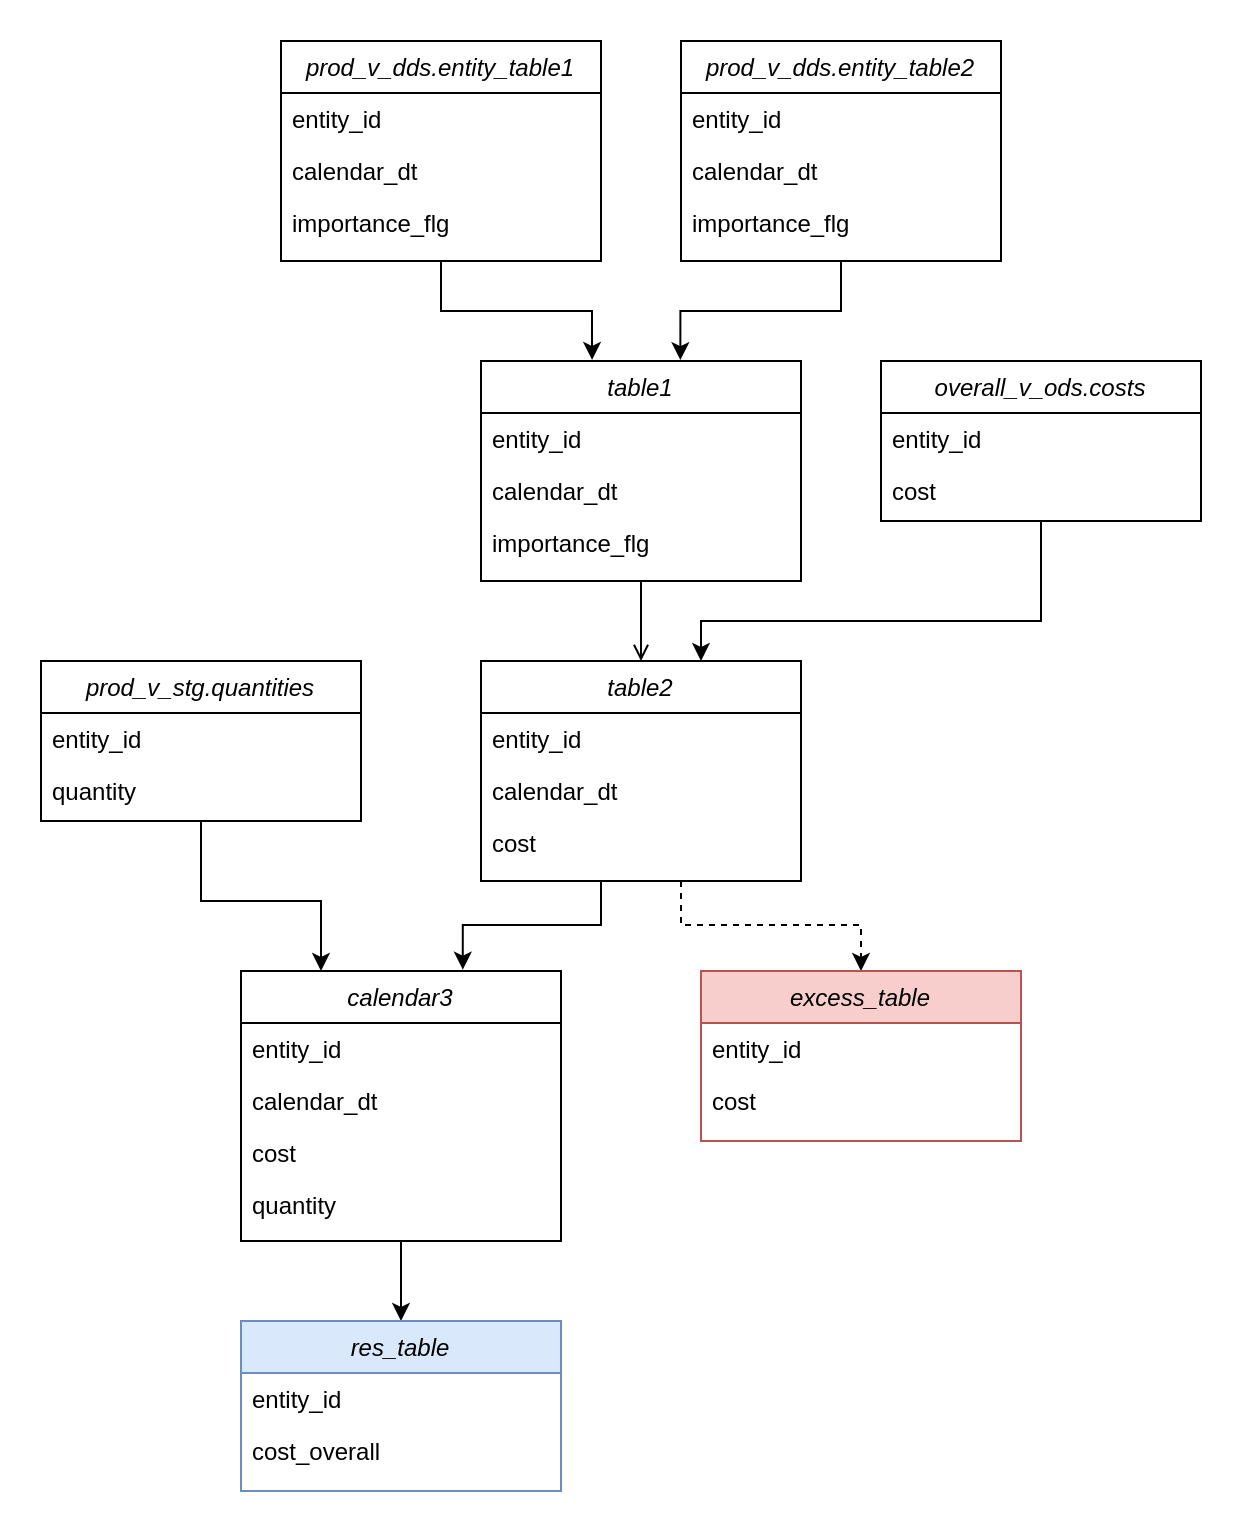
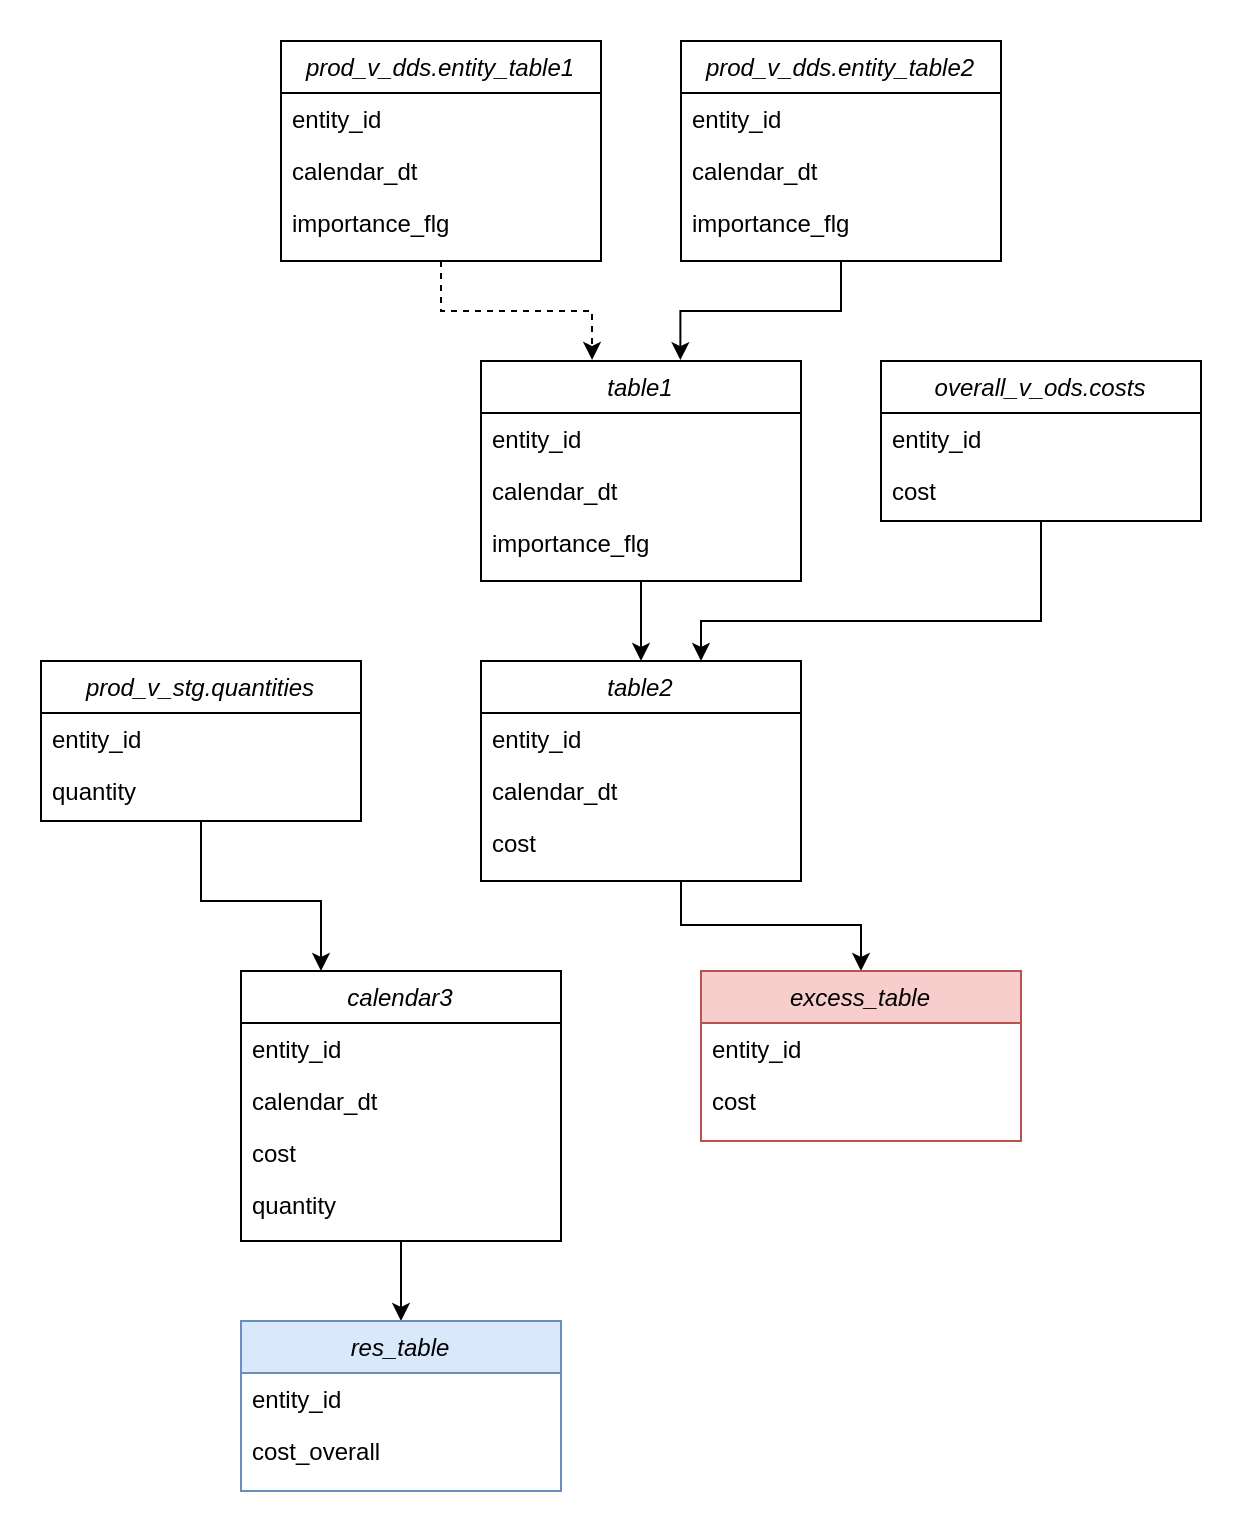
  <mxCell id="0" />
  <mxCell id="1" parent="0" />
  <mxCell id="2" value="prod_v_dds.entity_table1" style="swimlane;fontStyle=2;align=center;verticalAlign=top;childLayout=stackLayout;horizontal=1;startSize=26;horizontalStack=0;resizeParent=1;resizeLast=0;collapsible=1;marginBottom=0;rounded=0;shadow=0;strokeWidth=1;" vertex="1" parent="1"><mxGeometry x="140" y="20" width="160" height="110" as="geometry"><mxRectangle x="220" y="120" width="160" height="26" as="alternateBounds" /></mxGeometry></mxCell>
  <mxCell id="3" value="entity_id" style="text;align=left;verticalAlign=top;spacingLeft=4;spacingRight=4;overflow=hidden;rotatable=0;points=[[0,0.5],[1,0.5]];portConstraint=eastwest;" vertex="1" parent="2"><mxGeometry y="26" width="160" height="26" as="geometry" /></mxCell>
  <mxCell id="4" value="calendar_dt" style="text;align=left;verticalAlign=top;spacingLeft=4;spacingRight=4;overflow=hidden;rotatable=0;points=[[0,0.5],[1,0.5]];portConstraint=eastwest;rounded=0;shadow=0;html=0;" vertex="1" parent="2"><mxGeometry y="52" width="160" height="26" as="geometry" /></mxCell>
  <mxCell id="5" value="importance_flg" style="text;align=left;verticalAlign=top;spacingLeft=4;spacingRight=4;overflow=hidden;rotatable=0;points=[[0,0.5],[1,0.5]];portConstraint=eastwest;rounded=0;shadow=0;html=0;" vertex="1" parent="2"><mxGeometry y="78" width="160" height="26" as="geometry" /></mxCell>
  <mxCell id="6" style="edgeStyle=orthogonalEdgeStyle;rounded=0;orthogonalLoop=1;jettySize=auto;html=1;entryX=0.623;entryY=-0.004;entryDx=0;entryDy=0;entryPerimeter=0;" edge="1" parent="1" source="7" target="12"><mxGeometry relative="1" as="geometry"><Array as="points"><mxPoint x="420" y="155" /><mxPoint x="340" y="155" /><mxPoint x="340" y="180" /></Array></mxGeometry></mxCell>
  <mxCell id="7" value="prod_v_dds.entity_table2" style="swimlane;fontStyle=2;align=center;verticalAlign=top;childLayout=stackLayout;horizontal=1;startSize=26;horizontalStack=0;resizeParent=1;resizeLast=0;collapsible=1;marginBottom=0;rounded=0;shadow=0;strokeWidth=1;" vertex="1" parent="1"><mxGeometry x="340" y="20" width="160" height="110" as="geometry"><mxRectangle x="220" y="120" width="160" height="26" as="alternateBounds" /></mxGeometry></mxCell>
  <mxCell id="8" value="entity_id" style="text;align=left;verticalAlign=top;spacingLeft=4;spacingRight=4;overflow=hidden;rotatable=0;points=[[0,0.5],[1,0.5]];portConstraint=eastwest;" vertex="1" parent="7"><mxGeometry y="26" width="160" height="26" as="geometry" /></mxCell>
  <mxCell id="9" value="calendar_dt" style="text;align=left;verticalAlign=top;spacingLeft=4;spacingRight=4;overflow=hidden;rotatable=0;points=[[0,0.5],[1,0.5]];portConstraint=eastwest;rounded=0;shadow=0;html=0;" vertex="1" parent="7"><mxGeometry y="52" width="160" height="26" as="geometry" /></mxCell>
  <mxCell id="10" value="importance_flg" style="text;align=left;verticalAlign=top;spacingLeft=4;spacingRight=4;overflow=hidden;rotatable=0;points=[[0,0.5],[1,0.5]];portConstraint=eastwest;rounded=0;shadow=0;html=0;" vertex="1" parent="7"><mxGeometry y="78" width="160" height="26" as="geometry" /></mxCell>
- <mxCell id="11" style="edgeStyle=orthogonalEdgeStyle;rounded=0;orthogonalLoop=1;jettySize=auto;html=1;entryX=0.5;entryY=0;entryDx=0;entryDy=0;endArrow=open;" edge="1" parent="1" source="12" target="18"><mxGeometry relative="1" as="geometry" /></mxCell>
+ <mxCell id="11" style="edgeStyle=orthogonalEdgeStyle;rounded=0;orthogonalLoop=1;jettySize=auto;html=1;entryX=0.5;entryY=0;entryDx=0;entryDy=0;" edge="1" parent="1" source="12" target="18"><mxGeometry relative="1" as="geometry" /></mxCell>
  <mxCell id="12" value="table1" style="swimlane;fontStyle=2;align=center;verticalAlign=top;childLayout=stackLayout;horizontal=1;startSize=26;horizontalStack=0;resizeParent=1;resizeLast=0;collapsible=1;marginBottom=0;rounded=0;shadow=0;strokeWidth=1;" vertex="1" parent="1"><mxGeometry x="240" y="180" width="160" height="110" as="geometry"><mxRectangle x="220" y="120" width="160" height="26" as="alternateBounds" /></mxGeometry></mxCell>
  <mxCell id="13" value="entity_id" style="text;align=left;verticalAlign=top;spacingLeft=4;spacingRight=4;overflow=hidden;rotatable=0;points=[[0,0.5],[1,0.5]];portConstraint=eastwest;" vertex="1" parent="12"><mxGeometry y="26" width="160" height="26" as="geometry" /></mxCell>
  <mxCell id="14" value="calendar_dt" style="text;align=left;verticalAlign=top;spacingLeft=4;spacingRight=4;overflow=hidden;rotatable=0;points=[[0,0.5],[1,0.5]];portConstraint=eastwest;rounded=0;shadow=0;html=0;" vertex="1" parent="12"><mxGeometry y="52" width="160" height="26" as="geometry" /></mxCell>
  <mxCell id="15" value="importance_flg" style="text;align=left;verticalAlign=top;spacingLeft=4;spacingRight=4;overflow=hidden;rotatable=0;points=[[0,0.5],[1,0.5]];portConstraint=eastwest;rounded=0;shadow=0;html=0;" vertex="1" parent="12"><mxGeometry y="78" width="160" height="26" as="geometry" /></mxCell>
- <mxCell id="16" style="edgeStyle=orthogonalEdgeStyle;rounded=0;orthogonalLoop=1;jettySize=auto;html=1;entryX=0.693;entryY=-0.005;entryDx=0;entryDy=0;entryPerimeter=0;" edge="1" parent="1" source="18" target="27"><mxGeometry relative="1" as="geometry"><Array as="points"><mxPoint x="300" y="462" /><mxPoint x="230" y="462" /><mxPoint x="230" y="484" /></Array></mxGeometry></mxCell>
- <mxCell id="17" style="edgeStyle=orthogonalEdgeStyle;rounded=0;orthogonalLoop=1;jettySize=auto;html=1;dashed=1;" edge="1" parent="1" source="18" target="32"><mxGeometry relative="1" as="geometry"><Array as="points"><mxPoint x="340" y="462" /><mxPoint x="430" y="462" /></Array></mxGeometry></mxCell>
+ <mxCell id="17" style="edgeStyle=orthogonalEdgeStyle;rounded=0;orthogonalLoop=1;jettySize=auto;html=1;" edge="1" parent="1" source="18" target="32"><mxGeometry relative="1" as="geometry"><Array as="points"><mxPoint x="340" y="462" /><mxPoint x="430" y="462" /></Array></mxGeometry></mxCell>
  <mxCell id="18" value="table2" style="swimlane;fontStyle=2;align=center;verticalAlign=top;childLayout=stackLayout;horizontal=1;startSize=26;horizontalStack=0;resizeParent=1;resizeLast=0;collapsible=1;marginBottom=0;rounded=0;shadow=0;strokeWidth=1;" vertex="1" parent="1"><mxGeometry x="240" y="330" width="160" height="110" as="geometry"><mxRectangle x="220" y="120" width="160" height="26" as="alternateBounds" /></mxGeometry></mxCell>
  <mxCell id="19" value="entity_id" style="text;align=left;verticalAlign=top;spacingLeft=4;spacingRight=4;overflow=hidden;rotatable=0;points=[[0,0.5],[1,0.5]];portConstraint=eastwest;" vertex="1" parent="18"><mxGeometry y="26" width="160" height="26" as="geometry" /></mxCell>
  <mxCell id="20" value="calendar_dt" style="text;align=left;verticalAlign=top;spacingLeft=4;spacingRight=4;overflow=hidden;rotatable=0;points=[[0,0.5],[1,0.5]];portConstraint=eastwest;rounded=0;shadow=0;html=0;" vertex="1" parent="18"><mxGeometry y="52" width="160" height="26" as="geometry" /></mxCell>
  <mxCell id="21" value="cost" style="text;align=left;verticalAlign=top;spacingLeft=4;spacingRight=4;overflow=hidden;rotatable=0;points=[[0,0.5],[1,0.5]];portConstraint=eastwest;rounded=0;shadow=0;html=0;" vertex="1" parent="18"><mxGeometry y="78" width="160" height="26" as="geometry" /></mxCell>
  <mxCell id="22" style="edgeStyle=orthogonalEdgeStyle;rounded=0;orthogonalLoop=1;jettySize=auto;html=1;" edge="1" parent="1" source="23"><mxGeometry relative="1" as="geometry"><mxPoint x="350" y="330" as="targetPoint" /><Array as="points"><mxPoint x="520" y="310" /><mxPoint x="350" y="310" /><mxPoint x="350" y="330" /></Array></mxGeometry></mxCell>
  <mxCell id="23" value="overall_v_ods.costs" style="swimlane;fontStyle=2;align=center;verticalAlign=top;childLayout=stackLayout;horizontal=1;startSize=26;horizontalStack=0;resizeParent=1;resizeLast=0;collapsible=1;marginBottom=0;rounded=0;shadow=0;strokeWidth=1;" vertex="1" parent="1"><mxGeometry x="440" y="180" width="160" height="80" as="geometry"><mxRectangle x="220" y="120" width="160" height="26" as="alternateBounds" /></mxGeometry></mxCell>
  <mxCell id="24" value="entity_id" style="text;align=left;verticalAlign=top;spacingLeft=4;spacingRight=4;overflow=hidden;rotatable=0;points=[[0,0.5],[1,0.5]];portConstraint=eastwest;" vertex="1" parent="23"><mxGeometry y="26" width="160" height="26" as="geometry" /></mxCell>
  <mxCell id="25" value="cost" style="text;align=left;verticalAlign=top;spacingLeft=4;spacingRight=4;overflow=hidden;rotatable=0;points=[[0,0.5],[1,0.5]];portConstraint=eastwest;rounded=0;shadow=0;html=0;" vertex="1" parent="23"><mxGeometry y="52" width="160" height="26" as="geometry" /></mxCell>
  <mxCell id="26" style="edgeStyle=orthogonalEdgeStyle;rounded=0;orthogonalLoop=1;jettySize=auto;html=1;entryX=0.5;entryY=0;entryDx=0;entryDy=0;" edge="1" parent="1" source="27" target="40"><mxGeometry relative="1" as="geometry" /></mxCell>
  <mxCell id="27" value="calendar3" style="swimlane;fontStyle=2;align=center;verticalAlign=top;childLayout=stackLayout;horizontal=1;startSize=26;horizontalStack=0;resizeParent=1;resizeLast=0;collapsible=1;marginBottom=0;rounded=0;shadow=0;strokeWidth=1;" vertex="1" parent="1"><mxGeometry x="120" y="485" width="160" height="135" as="geometry"><mxRectangle x="220" y="120" width="160" height="26" as="alternateBounds" /></mxGeometry></mxCell>
  <mxCell id="28" value="entity_id" style="text;align=left;verticalAlign=top;spacingLeft=4;spacingRight=4;overflow=hidden;rotatable=0;points=[[0,0.5],[1,0.5]];portConstraint=eastwest;" vertex="1" parent="27"><mxGeometry y="26" width="160" height="26" as="geometry" /></mxCell>
  <mxCell id="29" value="calendar_dt" style="text;align=left;verticalAlign=top;spacingLeft=4;spacingRight=4;overflow=hidden;rotatable=0;points=[[0,0.5],[1,0.5]];portConstraint=eastwest;rounded=0;shadow=0;html=0;" vertex="1" parent="27"><mxGeometry y="52" width="160" height="26" as="geometry" /></mxCell>
  <mxCell id="30" value="cost" style="text;align=left;verticalAlign=top;spacingLeft=4;spacingRight=4;overflow=hidden;rotatable=0;points=[[0,0.5],[1,0.5]];portConstraint=eastwest;rounded=0;shadow=0;html=0;" vertex="1" parent="27"><mxGeometry y="78" width="160" height="26" as="geometry" /></mxCell>
  <mxCell id="31" value="quantity" style="text;align=left;verticalAlign=top;spacingLeft=4;spacingRight=4;overflow=hidden;rotatable=0;points=[[0,0.5],[1,0.5]];portConstraint=eastwest;rounded=0;shadow=0;html=0;" vertex="1" parent="27"><mxGeometry y="104" width="160" height="26" as="geometry" /></mxCell>
  <mxCell id="32" value="excess_table" style="swimlane;fontStyle=2;align=center;verticalAlign=top;childLayout=stackLayout;horizontal=1;startSize=26;horizontalStack=0;resizeParent=1;resizeLast=0;collapsible=1;marginBottom=0;rounded=0;shadow=0;strokeWidth=1;strokeColor=#b85450;fillColor=#f8cecc;" vertex="1" parent="1"><mxGeometry x="350" y="485" width="160" height="85" as="geometry"><mxRectangle x="220" y="120" width="160" height="26" as="alternateBounds" /></mxGeometry></mxCell>
  <mxCell id="33" value="entity_id" style="text;align=left;verticalAlign=top;spacingLeft=4;spacingRight=4;overflow=hidden;rotatable=0;points=[[0,0.5],[1,0.5]];portConstraint=eastwest;" vertex="1" parent="32"><mxGeometry y="26" width="160" height="26" as="geometry" /></mxCell>
  <mxCell id="34" value="cost" style="text;align=left;verticalAlign=top;spacingLeft=4;spacingRight=4;overflow=hidden;rotatable=0;points=[[0,0.5],[1,0.5]];portConstraint=eastwest;rounded=0;shadow=0;html=0;" vertex="1" parent="32"><mxGeometry y="52" width="160" height="26" as="geometry" /></mxCell>
  <mxCell id="35" style="edgeStyle=orthogonalEdgeStyle;rounded=0;orthogonalLoop=1;jettySize=auto;html=1;" edge="1" parent="1" source="36"><mxGeometry relative="1" as="geometry"><mxPoint x="160" y="485" as="targetPoint" /><Array as="points"><mxPoint x="100" y="450" /><mxPoint x="160" y="450" /><mxPoint x="160" y="485" /></Array></mxGeometry></mxCell>
  <mxCell id="36" value="prod_v_stg.quantities" style="swimlane;fontStyle=2;align=center;verticalAlign=top;childLayout=stackLayout;horizontal=1;startSize=26;horizontalStack=0;resizeParent=1;resizeLast=0;collapsible=1;marginBottom=0;rounded=0;shadow=0;strokeWidth=1;" vertex="1" parent="1"><mxGeometry x="20" y="330" width="160" height="80" as="geometry"><mxRectangle x="220" y="120" width="160" height="26" as="alternateBounds" /></mxGeometry></mxCell>
  <mxCell id="37" value="entity_id" style="text;align=left;verticalAlign=top;spacingLeft=4;spacingRight=4;overflow=hidden;rotatable=0;points=[[0,0.5],[1,0.5]];portConstraint=eastwest;" vertex="1" parent="36"><mxGeometry y="26" width="160" height="26" as="geometry" /></mxCell>
  <mxCell id="38" value="quantity" style="text;align=left;verticalAlign=top;spacingLeft=4;spacingRight=4;overflow=hidden;rotatable=0;points=[[0,0.5],[1,0.5]];portConstraint=eastwest;rounded=0;shadow=0;html=0;" vertex="1" parent="36"><mxGeometry y="52" width="160" height="26" as="geometry" /></mxCell>
- <mxCell id="39" style="edgeStyle=orthogonalEdgeStyle;rounded=0;orthogonalLoop=1;jettySize=auto;html=1;entryX=0.347;entryY=-0.005;entryDx=0;entryDy=0;entryPerimeter=0;" edge="1" parent="1" source="2" target="12"><mxGeometry relative="1" as="geometry" /></mxCell>
+ <mxCell id="39" style="edgeStyle=orthogonalEdgeStyle;rounded=0;orthogonalLoop=1;jettySize=auto;html=1;entryX=0.347;entryY=-0.005;entryDx=0;entryDy=0;entryPerimeter=0;dashed=1;" edge="1" parent="1" source="2" target="12"><mxGeometry relative="1" as="geometry" /></mxCell>
  <mxCell id="40" value="res_table" style="swimlane;fontStyle=2;align=center;verticalAlign=top;childLayout=stackLayout;horizontal=1;startSize=26;horizontalStack=0;resizeParent=1;resizeLast=0;collapsible=1;marginBottom=0;rounded=0;shadow=0;strokeWidth=1;fillColor=#dae8fc;strokeColor=#6c8ebf;" vertex="1" parent="1"><mxGeometry x="120" y="660" width="160" height="85" as="geometry"><mxRectangle x="220" y="120" width="160" height="26" as="alternateBounds" /></mxGeometry></mxCell>
  <mxCell id="41" value="entity_id" style="text;align=left;verticalAlign=top;spacingLeft=4;spacingRight=4;overflow=hidden;rotatable=0;points=[[0,0.5],[1,0.5]];portConstraint=eastwest;" vertex="1" parent="40"><mxGeometry y="26" width="160" height="26" as="geometry" /></mxCell>
  <mxCell id="42" value="cost_overall" style="text;align=left;verticalAlign=top;spacingLeft=4;spacingRight=4;overflow=hidden;rotatable=0;points=[[0,0.5],[1,0.5]];portConstraint=eastwest;rounded=0;shadow=0;html=0;" vertex="1" parent="40"><mxGeometry y="52" width="160" height="26" as="geometry" /></mxCell>
